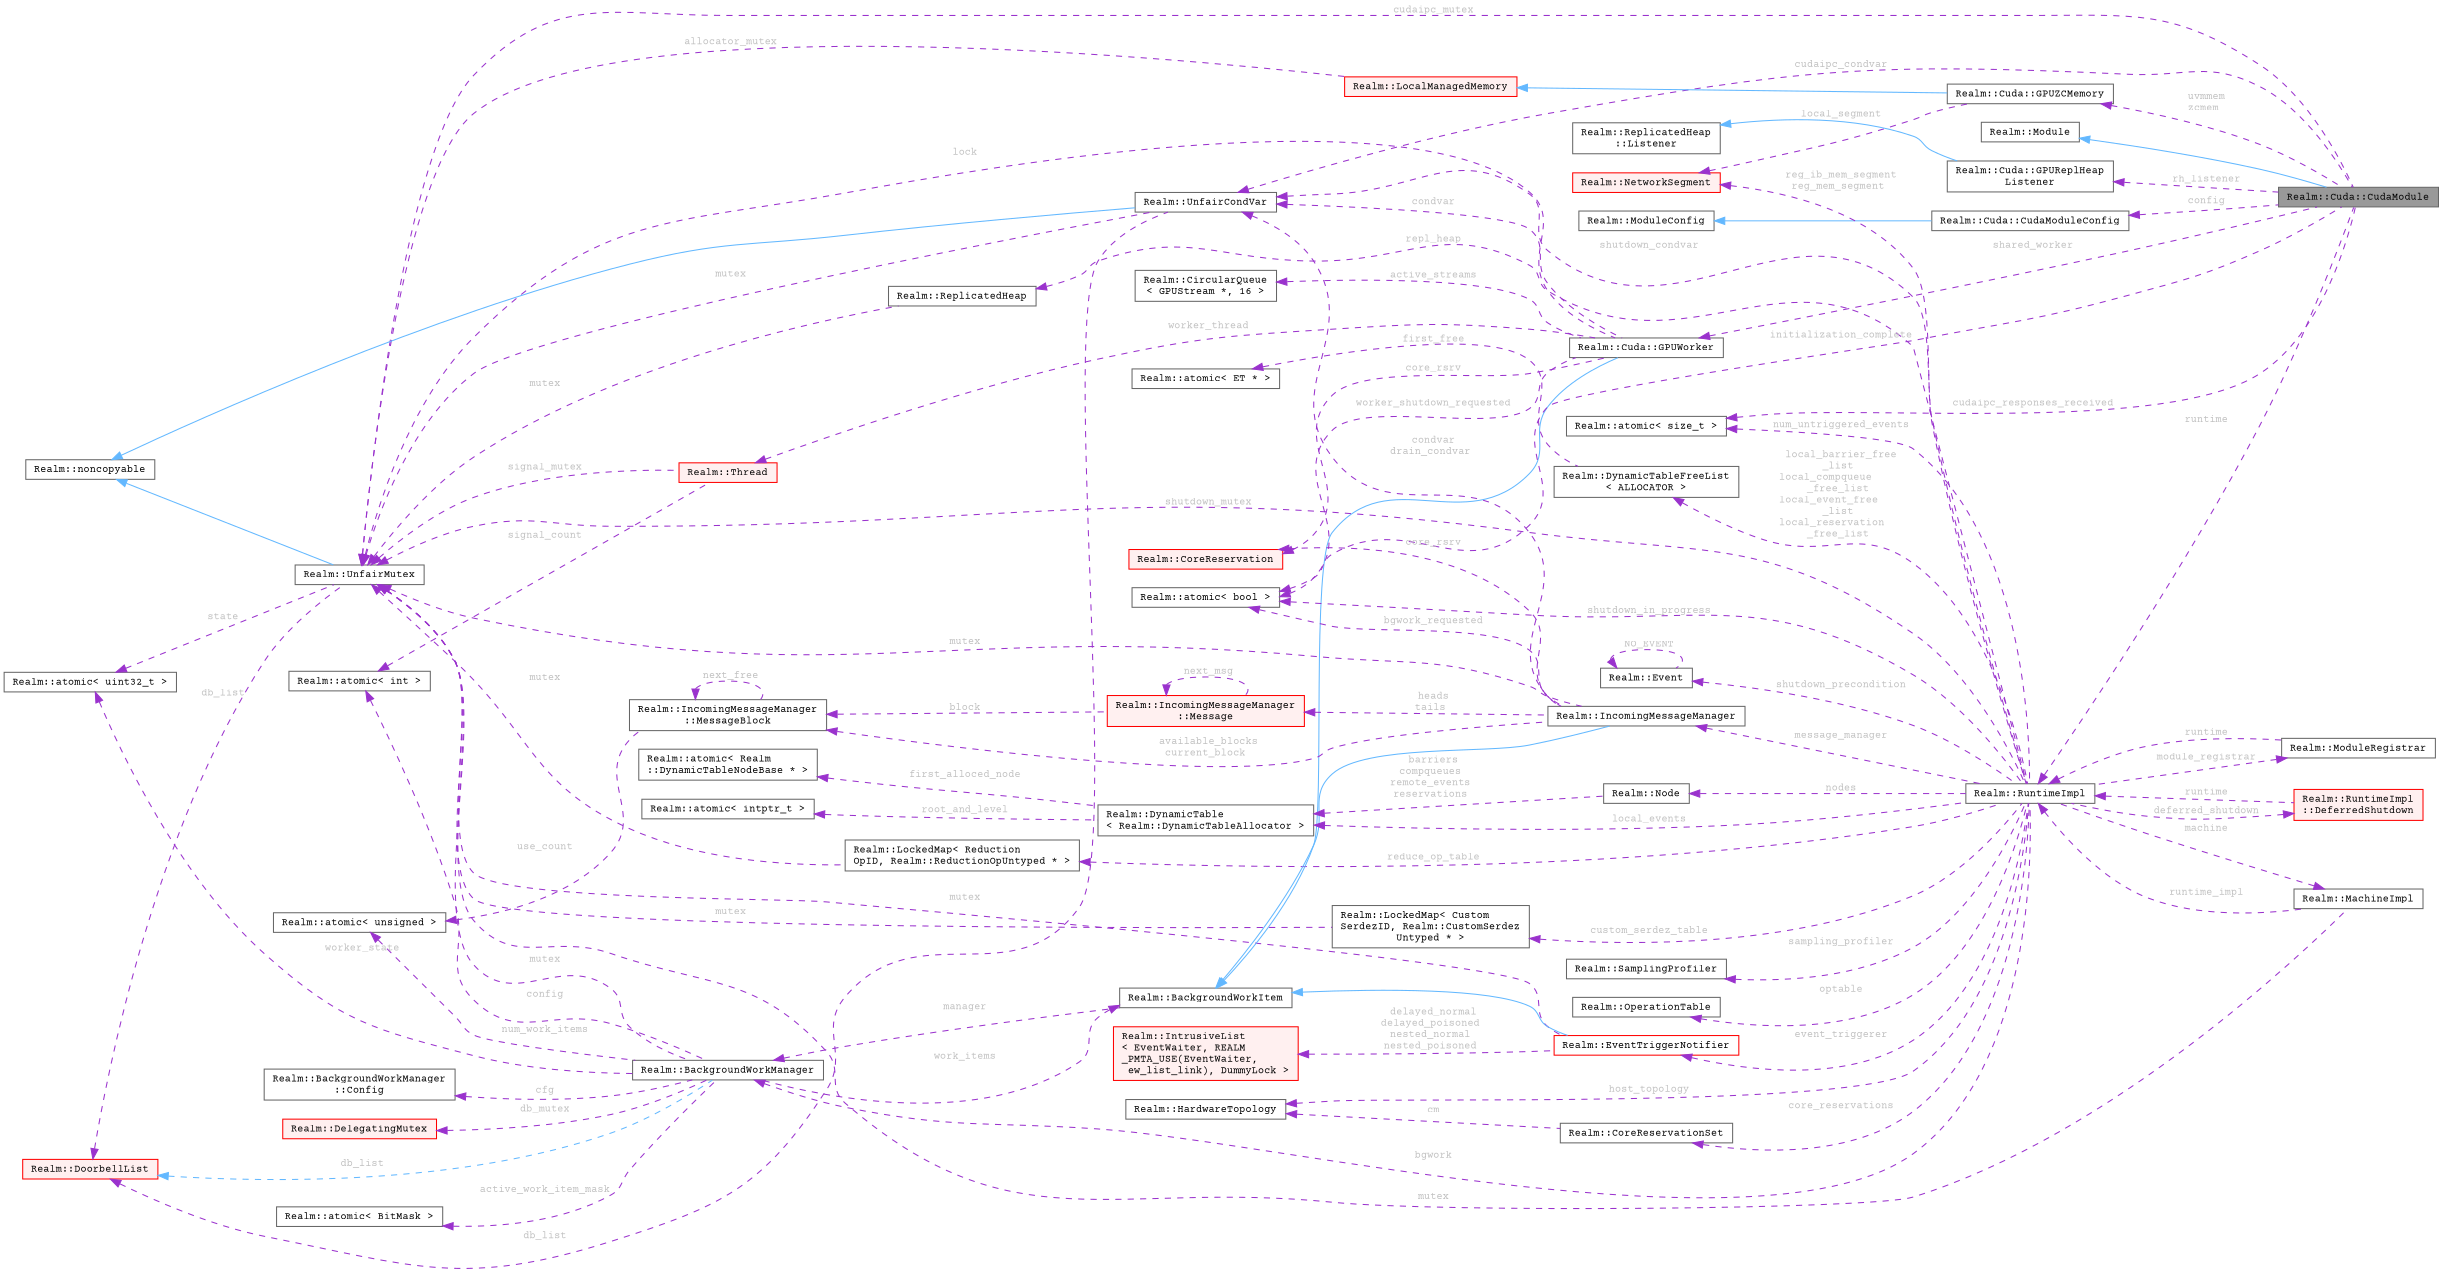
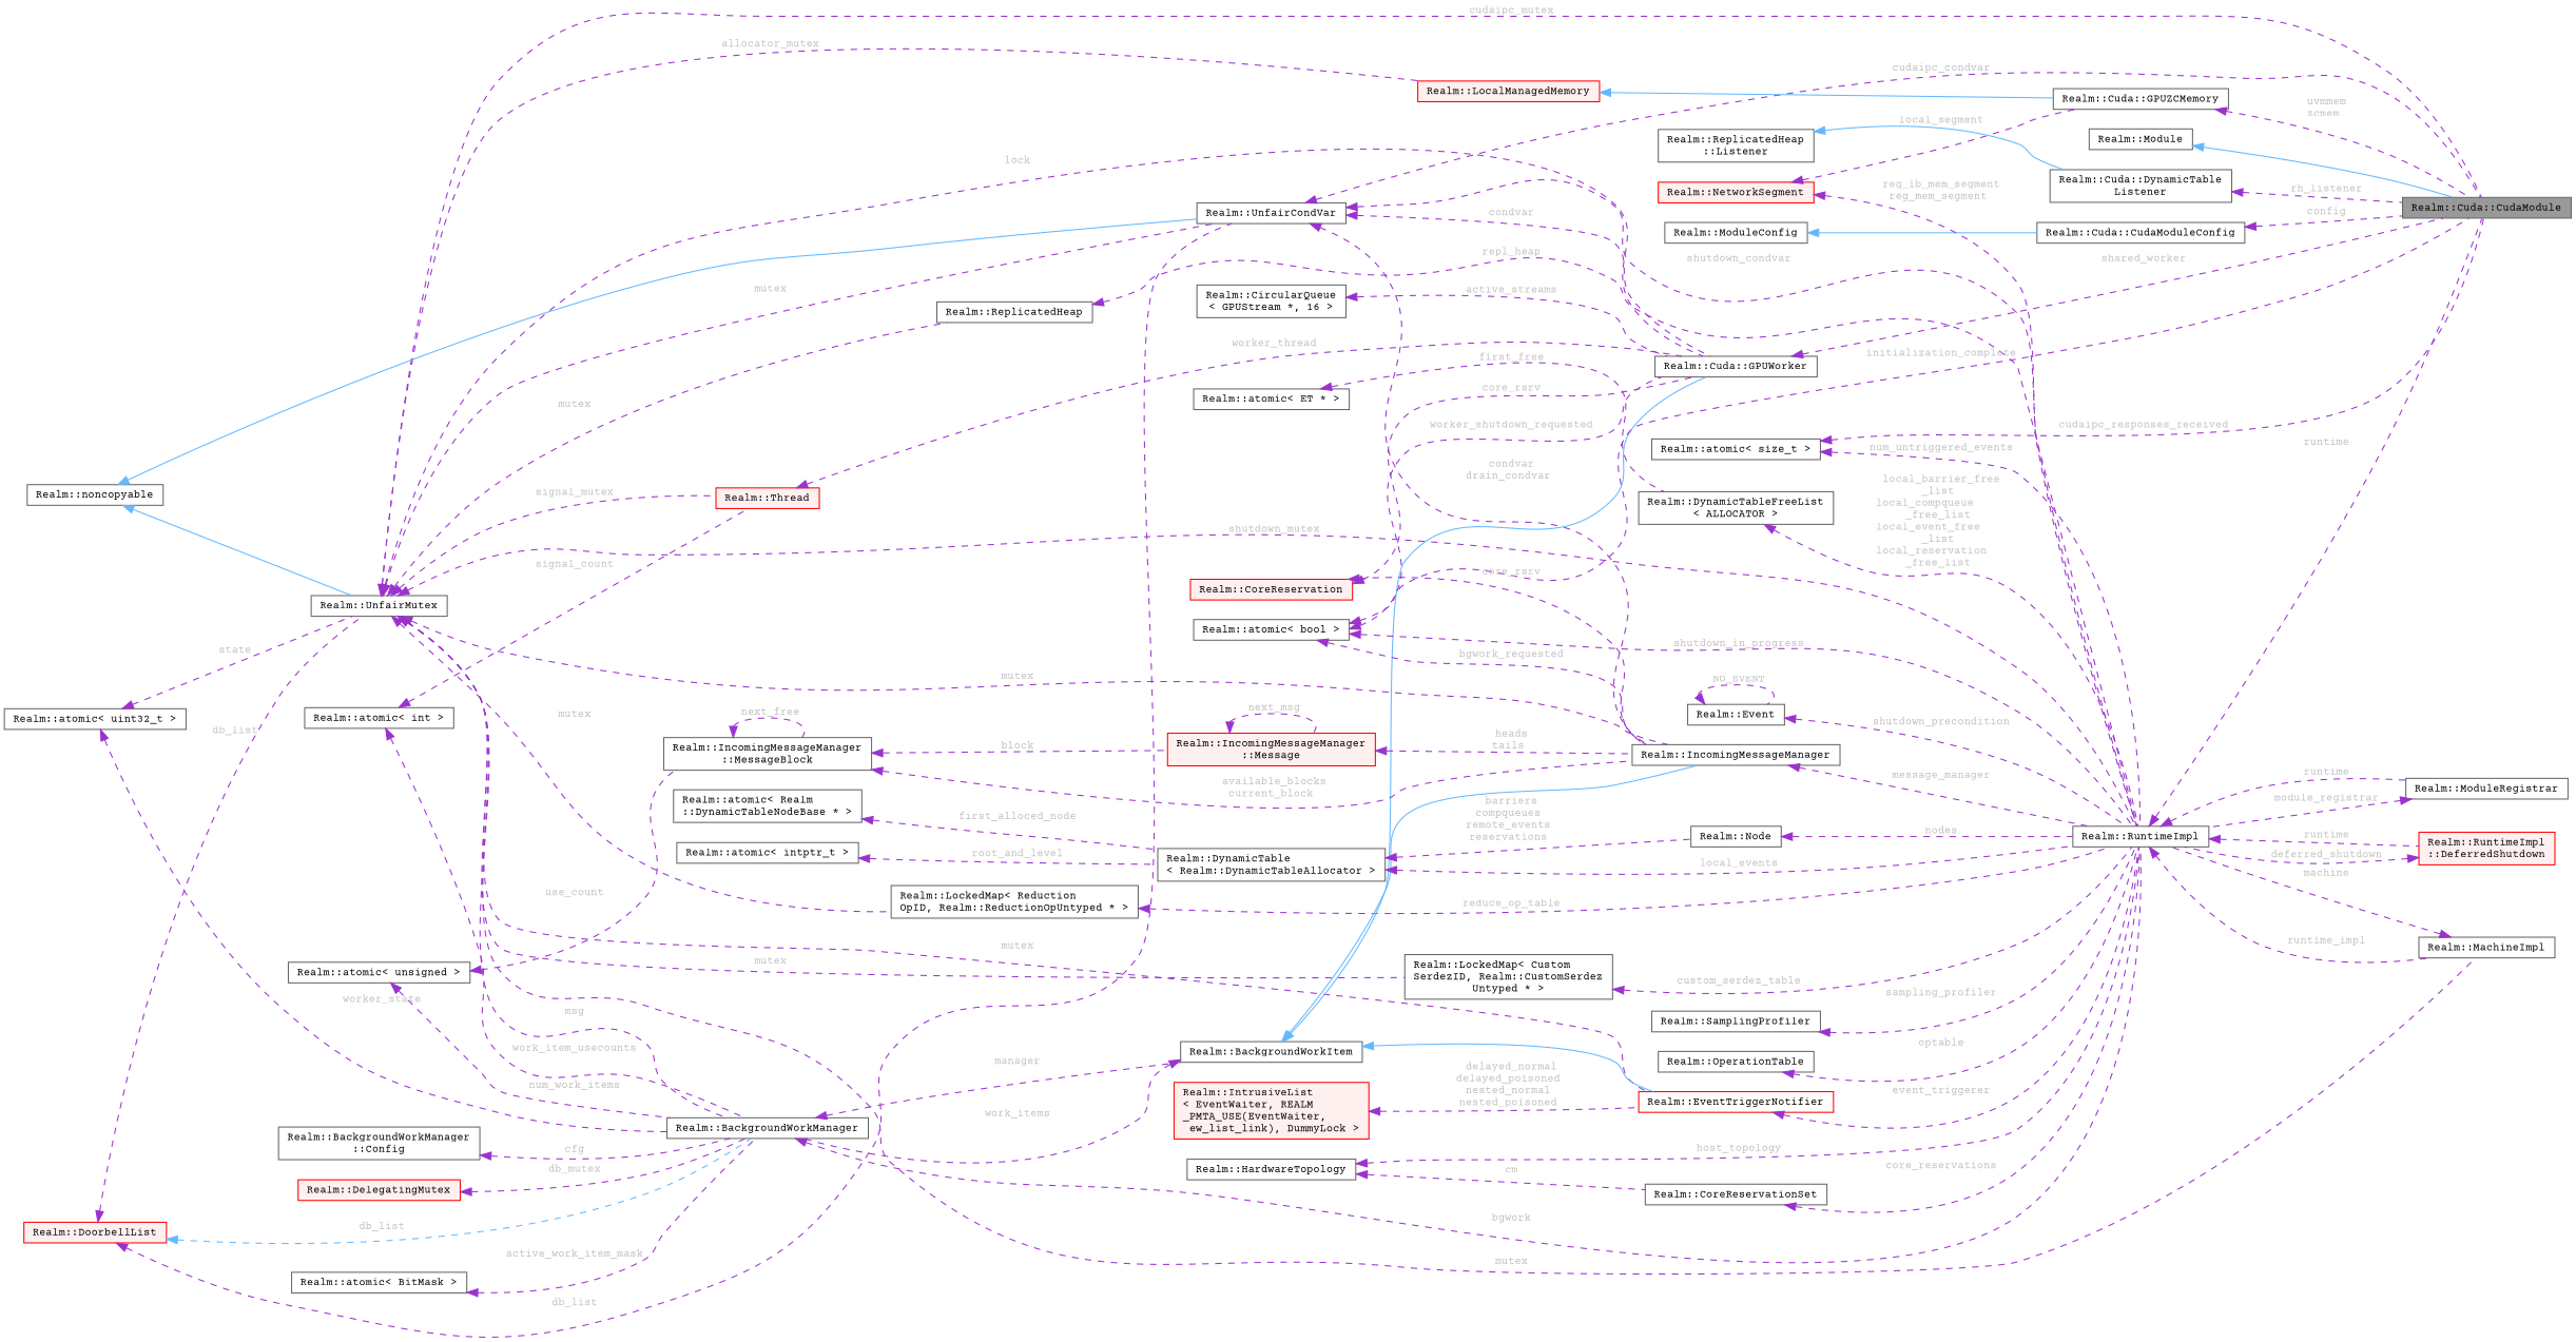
  digraph {
    fontname="Courier Prime"
    rankdir=LR
    node [color=gray40 fillcolor=white fontname="Courier Prime" fontsize=10 shape=box style=filled]
    edge [color=darkorchid3 dir=back fontname="Courier Prime" fontsize=10 labelfontname=Helvetica labelfontsize=10 style=dashed fontcolor=grey]
    n1 [fillcolor=grey60 fontcolor=black height=0.2 label="Realm::Cuda::CudaModule" width=0.4]
    n2 [height=0.2 label="Realm::Module" width=0.4]
    n3 [height=0.2 label="Realm::Cuda::CudaModuleConfig" width=0.4]
    n4 [height=0.2 label="Realm::ModuleConfig" width=0.4]
    n5 [height=0.2 label="Realm::RuntimeImpl" width=0.4]
    n6 [height=0.2 label="Realm::MachineImpl" width=0.4]
    n7 [color=red fillcolor="#FFF0F0" height=0.2 label="Realm::RuntimeImpl\l::DeferredShutdown" width=0.4]
    n8 [height=0.2 label="Realm::ModuleRegistrar" width=0.4]
    n9 [height=0.2 label="Realm::UnfairMutex" width=0.4]
    n10 [height=0.2 label="Realm::LockedMap\< Reduction\lOpID, Realm::ReductionOpUntyped * \>" width=0.4]
    n11 [height=0.2 label="Realm::LockedMap\< Custom\lSerdezID, Realm::CustomSerdez\lUntyped * \>" width=0.4]
    n12 [height=0.2 label="Realm::UnfairCondVar" width=0.4]
    n13 [height=0.2 label="Realm::BackgroundWorkManager" width=0.4]
    n14 [height=0.2 label="Realm::IncomingMessageManager" width=0.4]
    n15 [color=red height=0.2 label="Realm::EventTriggerNotifier" width=0.4]
    n16 [height=0.2 label="Realm::ReplicatedHeap" width=0.4]
    n17 [height=0.2 label="Realm::Cuda::GPUWorker" width=0.4]
    n18 [color=red fillcolor="#FFF0F0" height=0.2 label="Realm::Thread" width=0.4]
    n19 [color=red fillcolor="#FFF0F0" height=0.2 label="Realm::LocalManagedMemory" width=0.4]
    n20 [height=0.2 label="Realm::BackgroundWorkItem" width=0.4]
    n21 [height=0.2 label="Realm::Cuda::GPUZCMemory" width=0.4]
    n22 [height=0.2 label="Realm::noncopyable" width=0.4]
    n23 [height=0.2 label="Realm::atomic\< uint32_t \>" width=0.4]
    n24 [color=red fillcolor="#FFF0F0" height=0.2 label="Realm::DoorbellList" width=0.4]
    n25 [height=0.2 label="Realm::atomic\< size_t \>" width=0.4]
    n26 [height=0.2 label="Realm::Node" width=0.4]
    n27 [height=0.2 label="Realm::DynamicTable\l\< Realm::DynamicTableAllocator \>" width=0.4]
    n28 [height=0.2 label="Realm::atomic\< intptr_t \>" width=0.4]
    n29 [height=0.2 label="Realm::atomic\< Realm\l::DynamicTableNodeBase * \>" width=0.4]
    n30 [height=0.2 label="Realm::DynamicTableFreeList\l\< ALLOCATOR \>" width=0.4]
    n31 [height=0.2 label="Realm::atomic\< ET * \>" width=0.4]
    n32 [height=0.2 label="Realm::Event" width=0.4]
    n33 [height=0.2 label="Realm::atomic\< bool \>" width=0.4]
    n34 [height=0.2 label="Realm::HardwareTopology" width=0.4]
    n35 [height=0.2 label="Realm::CoreReservationSet" width=0.4]
    n36 [height=0.2 label="Realm::BackgroundWorkManager\l::Config" width=0.4]
    n37 [height=0.2 label="Realm::atomic\< unsigned \>" width=0.4]
    n38 [height=0.2 label="Realm::IncomingMessageManager\l::MessageBlock" width=0.4]
    n39 [color=red fillcolor="#FFF0F0" height=0.2 label="Realm::IncomingMessageManager\l::Message" width=0.4]
    n40 [height=0.2 label="Realm::atomic\< BitMask \>" width=0.4]
    n41 [height=0.2 label="Realm::atomic\< int \>" width=0.4]
    n42 [color=red fillcolor="#FFF0F0" height=0.2 label="Realm::DelegatingMutex" width=0.4]
    n43 [color=red fillcolor="#FFF0F0" height=0.2 label="Realm::CoreReservation" width=0.4]
    n44 [color=red fillcolor="#FFF0F0" height=0.2 label="Realm::IntrusiveList\l\< EventWaiter, REALM\l_PMTA_USE(EventWaiter,\l ew_list_link), DummyLock \>" width=0.4]
    n45 [height=0.2 label="Realm::OperationTable" width=0.4]
    n46 [height=0.2 label="Realm::SamplingProfiler" width=0.4]
    n47 [color=red fillcolor="#FFF0F0" height=0.2 label="Realm::NetworkSegment" width=0.4]
    n48 [height=0.2 label="Realm::CircularQueue\l\< GPUStream *, 16 \>" width=0.4]
-   n49 [height=0.2 label="Realm::Cuda::GPUReplHeap\lListener" width=0.4]
+   n49 [height=0.2 label="Realm::Cuda::DynamicTable\lListener" width=0.4]
    n50 [height=0.2 label="Realm::ReplicatedHeap\l::Listener" width=0.4]
    n2 -> n1 [color=steelblue1 style=solid fontcolor=""]
    n3 -> n1 [label=" config"]
    n4 -> n3 [color=steelblue1 style=solid fontcolor=""]
    n5 -> n1 [label=" runtime"]
    n5 -> n6 [label=" runtime_impl"]
    n5 -> n7 [label=" runtime"]
    n5 -> n8 [label=" runtime"]
    n6 -> n5 [label=" machine"]
    n7 -> n5 [label=" deferred_shutdown"]
    n8 -> n5 [label=" module_registrar"]
    n9 -> n1 [label=" cudaipc_mutex"]
    n9 -> n5 [label=" shutdown_mutex"]
    n9 -> n6 [label=" mutex"]
    n9 -> n10 [label=" mutex"]
    n9 -> n11 [label=" mutex"]
    n9 -> n12 [label=" mutex"]
-   n9 -> n13 [label=" mutex"]
+   n9 -> n13 [label=" msg"]
    n9 -> n14 [label=" mutex"]
    n9 -> n15 [label=" mutex"]
    n9 -> n16 [label=" mutex"]
    n9 -> n17 [label=" lock"]
    n9 -> n18 [label=" signal_mutex"]
    n9 -> n19 [label=" allocator_mutex"]
    n10 -> n5 [label=" reduce_op_table"]
    n11 -> n5 [label=" custom_serdez_table"]
    n12 -> n1 [label=" cudaipc_condvar"]
    n12 -> n5 [label=" shutdown_condvar"]
    n12 -> n14 [label=" condvar\ndrain_condvar"]
    n12 -> n17 [label=" condvar"]
    n13 -> n5 [label=" bgwork"]
    n13 -> n20 [label=" manager"]
    n14 -> n5 [label=" message_manager"]
    n15 -> n5 [label=" event_triggerer"]
    n16 -> n5 [label=" repl_heap"]
    n17 -> n1 [label=" shared_worker"]
    n18 -> n17 [label=" worker_thread"]
    n19 -> n21 [color=steelblue1 style=solid fontcolor=""]
    n20 -> n13 [label=" work_items"]
    n20 -> n14 [color=steelblue1 style=solid fontcolor=""]
    n20 -> n15 [color=steelblue1 style=solid fontcolor=""]
    n20 -> n17 [color=steelblue1 style=solid fontcolor=""]
    n21 -> n1 [label=" uvmmem\nzcmem"]
    n22 -> n9 [color=steelblue1 style=solid fontcolor=""]
    n22 -> n12 [color=steelblue1 style=solid fontcolor=""]
    n23 -> n9 [label=" state"]
    n23 -> n13 [label=" worker_state"]
    n24 -> n9 [label=" db_list"]
    n24 -> n12 [label=" db_list"]
    n24 -> n13 [color=steelblue1 label=" db_list"]
    n25 -> n1 [label=" cudaipc_responses_received"]
    n25 -> n5 [label=" num_untriggered_events"]
    n26 -> n5 [label=" nodes"]
    n27 -> n5 [label=" local_events"]
    n27 -> n26 [label=" barriers\ncompqueues\nremote_events\nreservations"]
    n28 -> n27 [label=" root_and_level"]
    n29 -> n27 [label=" first_alloced_node"]
    n30 -> n5 [label=" local_barrier_free\l_list\nlocal_compqueue\l_free_list\nlocal_event_free\l_list\nlocal_reservation\l_free_list"]
    n31 -> n30 [label=" first_free"]
    n32 -> n5 [label=" shutdown_precondition"]
    n32 -> n32 [label=" NO_EVENT"]
    n33 -> n1 [label=" initialization_complete"]
    n33 -> n5 [label=" shutdown_in_progress"]
    n33 -> n14 [label=" bgwork_requested"]
    n33 -> n17 [label=" worker_shutdown_requested"]
    n34 -> n5 [label=" host_topology"]
    n34 -> n35 [label=" cm"]
    n35 -> n5 [label=" core_reservations"]
    n36 -> n13 [label=" cfg"]
    n37 -> n13 [label=" num_work_items"]
    n37 -> n38 [label=" use_count"]
    n38 -> n14 [label=" available_blocks\ncurrent_block"]
    n38 -> n38 [label=" next_free"]
    n38 -> n39 [label=" block"]
    n39 -> n14 [label=" heads\ntails"]
    n39 -> n39 [label=" next_msg"]
    n40 -> n13 [label=" active_work_item_mask"]
-   n41 -> n13 [label=" config"]
+   n41 -> n13 [label=" work_item_usecounts"]
    n41 -> n18 [label=" signal_count"]
    n42 -> n13 [label=" db_mutex"]
    n43 -> n14 [label=" core_rsrv"]
    n43 -> n17 [label=" core_rsrv"]
    n44 -> n15 [label=" delayed_normal\ndelayed_poisoned\nnested_normal\nnested_poisoned"]
    n45 -> n5 [label=" optable"]
    n46 -> n5 [label=" sampling_profiler"]
    n47 -> n5 [label=" reg_ib_mem_segment\nreg_mem_segment"]
    n47 -> n21 [label=" local_segment"]
    n48 -> n17 [label=" active_streams"]
    n49 -> n1 [label=" rh_listener"]
    n50 -> n49 [color=steelblue1 style=solid fontcolor=""]
  }
